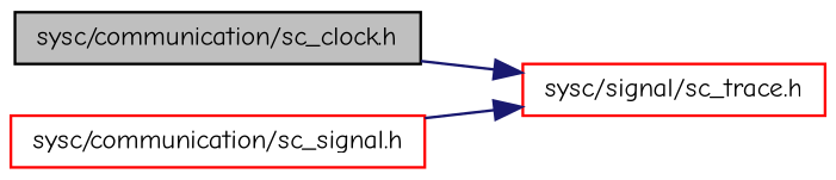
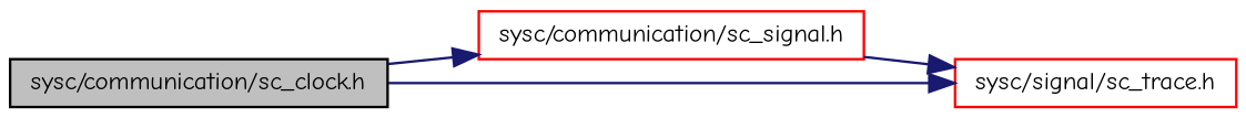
  digraph {
    fontname="Comic Neue"
    rankdir=LR
    node [color=red fillcolor=white fontname="Comic Neue" fontsize=10 shape=record style=filled]
    edge [color=midnightblue fontname="Comic Neue" fontsize=10 labelfontname=FreeSans labelfontsize=10 style=solid]
    n1 [color=black fillcolor=grey75 fontcolor=black height=0.2 label="sysc/communication/sc_clock.h" width=0.4]
    n2 [height=0.2 label="sysc/communication/sc_signal.h" width=0.4]
    n3 [height=0.2 label="sysc/signal/sc_trace.h" width=0.4]
+   n1 -> n2
    n1 -> n3
    n2 -> n3
  }
